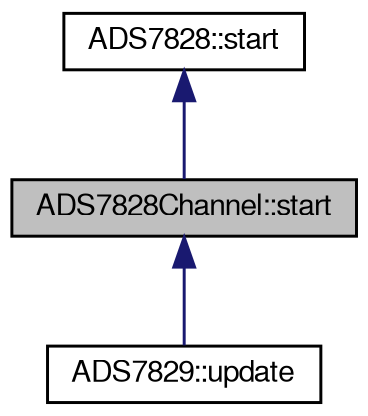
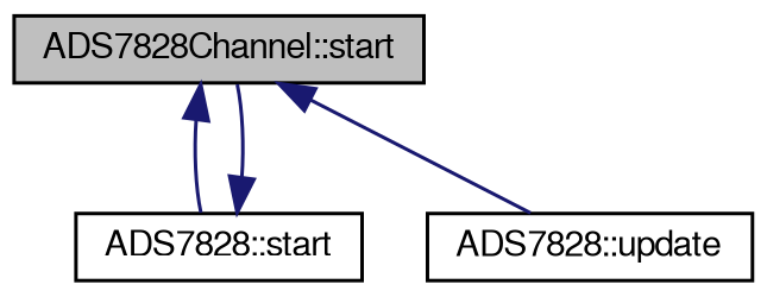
  digraph {
    rankdir=TB
    node [color=black fillcolor=white fontname=FreeSans fontsize=10 shape=record style=filled]
    edge [color=midnightblue dir=back fontname=FreeSans fontsize=10 labelfontname=FreeSans labelfontsize=10 style=solid]
    n1 [fillcolor=grey75 fontcolor=black height=0.2 label="ADS7828Channel::start" width=0.4]
    n2 [height=0.2 label="ADS7828::start" width=0.4]
-   n3 [height=0.2 label="ADS7829::update" width=0.4]
+   n3 [height=0.2 label="ADS7828::update" width=0.4]
+   n1 -> n2
    n1 -> n3
    n2 -> n1
  }
